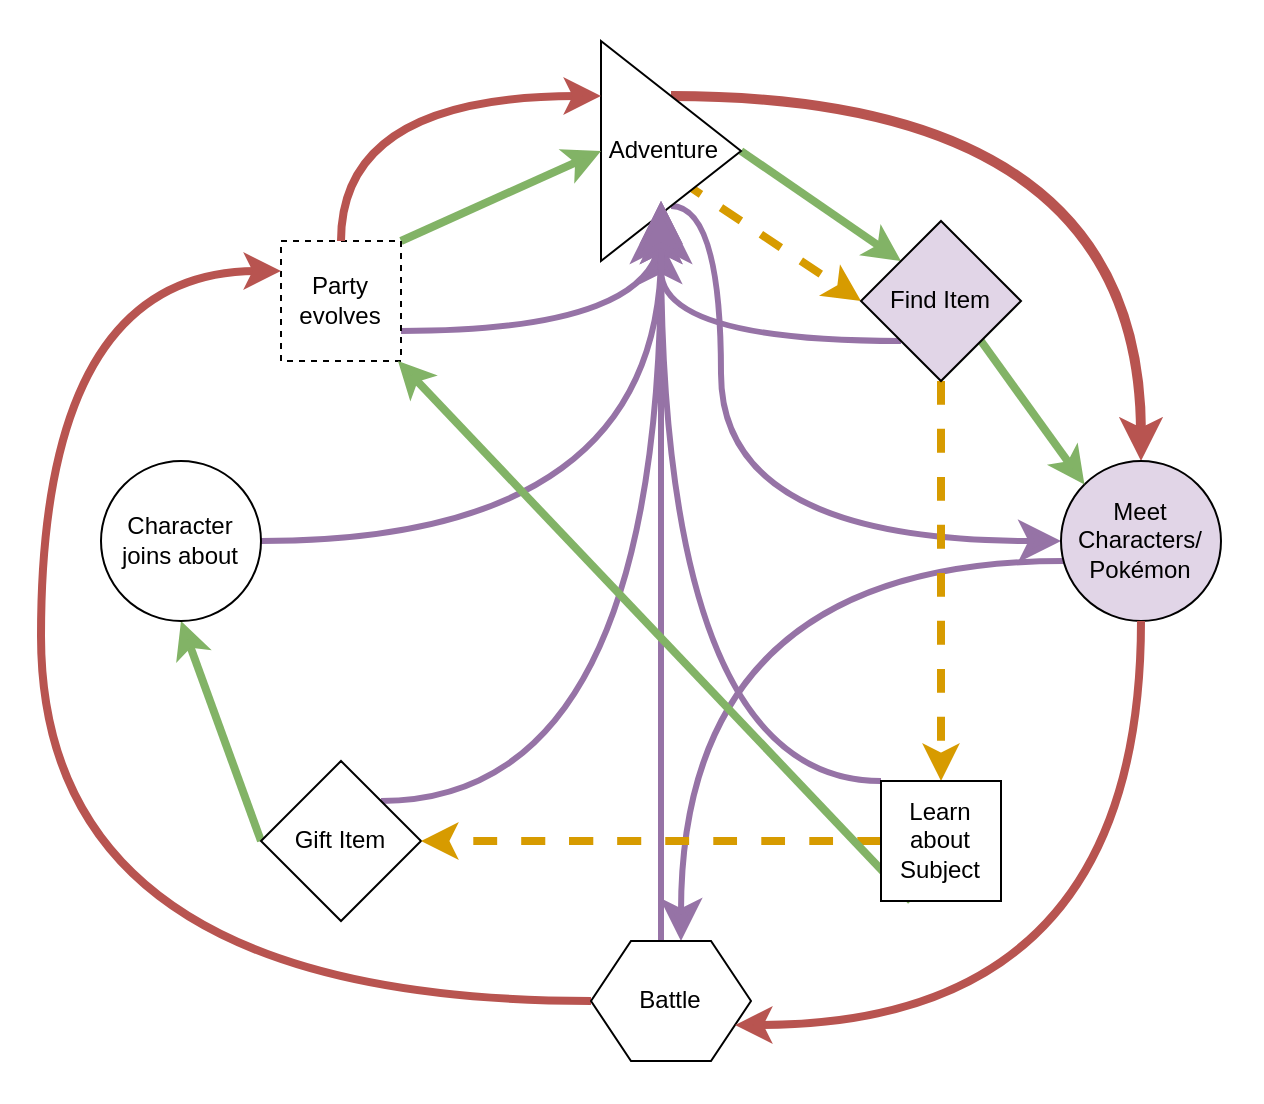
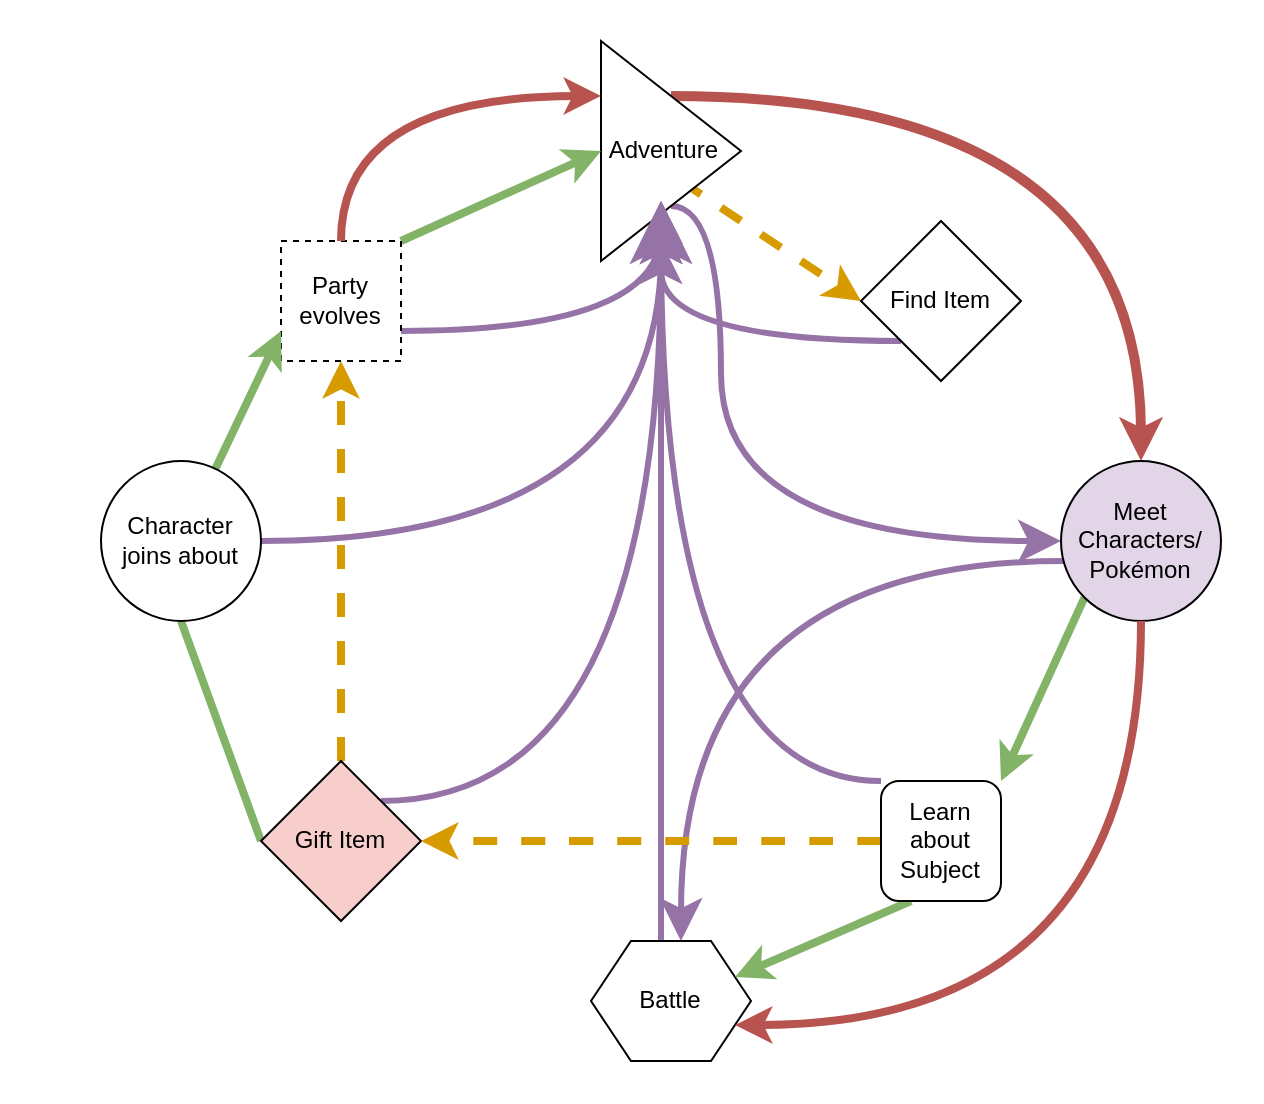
  <mxCell id="0" />
  <mxCell id="1" parent="0" />
- <mxCell id="2" style="rounded=0;orthogonalLoop=1;jettySize=auto;html=1;entryX=0;entryY=0;entryDx=0;entryDy=0;exitX=1;exitY=0.5;exitDx=0;exitDy=0;strokeWidth=4;fillColor=#d5e8d4;strokeColor=#82b366;" edge="1" parent="1" source="6" target="13"><mxGeometry relative="1" as="geometry" /></mxCell>
  <mxCell id="3" style="edgeStyle=orthogonalEdgeStyle;curved=1;rounded=0;orthogonalLoop=1;jettySize=auto;html=1;strokeWidth=5;exitX=0.5;exitY=0;exitDx=0;exitDy=0;fillColor=#f8cecc;strokeColor=#b85450;" edge="1" parent="1" source="6" target="9"><mxGeometry relative="1" as="geometry" /></mxCell>
  <mxCell id="4" style="rounded=0;orthogonalLoop=1;jettySize=auto;html=1;entryX=0;entryY=0.5;entryDx=0;entryDy=0;strokeWidth=4;fillColor=#ffe6cc;strokeColor=#d79b00;dashed=1;" edge="1" parent="1" target="13"><mxGeometry relative="1" as="geometry"><mxPoint x="340" y="90" as="sourcePoint" /></mxGeometry></mxCell>
  <mxCell id="5" style="edgeStyle=orthogonalEdgeStyle;curved=1;rounded=0;orthogonalLoop=1;jettySize=auto;html=1;exitX=0.5;exitY=1;exitDx=0;exitDy=0;entryX=0;entryY=0.5;entryDx=0;entryDy=0;strokeWidth=3;fillColor=#e1d5e7;strokeColor=#9673a6;endArrow=classic;endFill=1;endSize=12;" edge="1" parent="1" source="6" target="9"><mxGeometry relative="1" as="geometry"><Array as="points"><mxPoint x="360" y="103" /><mxPoint x="360" y="270" /></Array></mxGeometry></mxCell>
  <mxCell id="6" value="Adventure&amp;nbsp;&amp;nbsp;" style="triangle;whiteSpace=wrap;html=1;" vertex="1" parent="1"><mxGeometry x="300" y="20" width="70" height="110" as="geometry" /></mxCell>
  <mxCell id="7" style="edgeStyle=orthogonalEdgeStyle;curved=1;rounded=0;orthogonalLoop=1;jettySize=auto;html=1;strokeWidth=3;fillColor=#e1d5e7;strokeColor=#9673a6;endArrow=classic;endFill=1;endSize=12;" edge="1" parent="1" source="9" target="23"><mxGeometry relative="1" as="geometry"><Array as="points"><mxPoint x="340" y="280" /></Array></mxGeometry></mxCell>
+ <mxCell id="8" style="orthogonalLoop=1;jettySize=auto;html=1;exitX=0;exitY=1;exitDx=0;exitDy=0;entryX=1;entryY=0;entryDx=0;entryDy=0;endArrow=classic;endFill=1;strokeColor=#82b366;strokeWidth=4;fillColor=#d5e8d4;" edge="1" parent="1" source="9" target="32"><mxGeometry relative="1" as="geometry" /></mxCell>
  <mxCell id="9" value="Meet Characters/&lt;br&gt;Pokémon" style="ellipse;whiteSpace=wrap;html=1;aspect=fixed;fillColor=#e1d5e7;" vertex="1" parent="1"><mxGeometry x="530" y="230" width="80" height="80" as="geometry" /></mxCell>
- <mxCell id="10" style="orthogonalLoop=1;jettySize=auto;html=1;exitX=1;exitY=1;exitDx=0;exitDy=0;entryX=0;entryY=0;entryDx=0;entryDy=0;endArrow=classic;endFill=1;strokeWidth=4;strokeColor=#82b366;fillColor=#d5e8d4;" edge="1" parent="1" source="13" target="9"><mxGeometry relative="1" as="geometry" /></mxCell>
- <mxCell id="11" style="edgeStyle=orthogonalEdgeStyle;curved=1;rounded=0;orthogonalLoop=1;jettySize=auto;html=1;endArrow=classic;endFill=1;strokeWidth=4;fillColor=#ffe6cc;strokeColor=#d79b00;dashed=1;" edge="1" parent="1" source="13" target="32"><mxGeometry relative="1" as="geometry"><Array as="points"><mxPoint x="470" y="280" /><mxPoint x="470" y="280" /></Array></mxGeometry></mxCell>
  <mxCell id="12" style="edgeStyle=orthogonalEdgeStyle;curved=1;orthogonalLoop=1;jettySize=auto;html=1;exitX=0;exitY=1;exitDx=0;exitDy=0;endArrow=classic;endFill=1;strokeColor=#9673a6;strokeWidth=3;fillColor=#e1d5e7;endSize=12;" edge="1" parent="1" source="13"><mxGeometry relative="1" as="geometry"><mxPoint x="330" y="120" as="targetPoint" /><Array as="points"><mxPoint x="330" y="170" /></Array></mxGeometry></mxCell>
- <mxCell id="13" value="Find Item" style="rhombus;whiteSpace=wrap;html=1;fillColor=#e1d5e7;" vertex="1" parent="1"><mxGeometry x="430" y="110" width="80" height="80" as="geometry" /></mxCell>
- <mxCell id="15" style="orthogonalLoop=1;jettySize=auto;html=1;entryX=0.5;entryY=1;entryDx=0;entryDy=0;endArrow=classic;endFill=1;strokeColor=#82b366;strokeWidth=4;exitX=0;exitY=0.5;exitDx=0;exitDy=0;fillColor=#d5e8d4;" edge="1" parent="1" source="17" target="27"><mxGeometry relative="1" as="geometry" /></mxCell>
+ <mxCell id="13" value="Find Item" style="rhombus;whiteSpace=wrap;html=1;" vertex="1" parent="1"><mxGeometry x="430" y="110" width="80" height="80" as="geometry" /></mxCell>
+ <mxCell id="14" style="orthogonalLoop=1;jettySize=auto;html=1;exitX=0.5;exitY=0;exitDx=0;exitDy=0;endArrow=classic;endFill=1;strokeColor=#d79b00;strokeWidth=4;entryX=0.5;entryY=1;entryDx=0;entryDy=0;dashed=1;fillColor=#ffe6cc;" edge="1" parent="1" source="17" target="20"><mxGeometry relative="1" as="geometry"><mxPoint x="110" y="320" as="targetPoint" /></mxGeometry></mxCell>
+ <mxCell id="15" style="orthogonalLoop=1;jettySize=auto;html=1;entryX=0.5;entryY=1;entryDx=0;entryDy=0;endArrow=none;endFill=1;strokeColor=#82b366;strokeWidth=4;exitX=0;exitY=0.5;exitDx=0;exitDy=0;fillColor=#d5e8d4;" edge="1" parent="1" source="17" target="27"><mxGeometry relative="1" as="geometry" /></mxCell>
  <mxCell id="16" style="edgeStyle=orthogonalEdgeStyle;orthogonalLoop=1;jettySize=auto;html=1;endArrow=classic;endFill=1;strokeColor=#9673a6;strokeWidth=3;exitX=1;exitY=0;exitDx=0;exitDy=0;curved=1;fillColor=#e1d5e7;endSize=12;" edge="1" parent="1" source="17"><mxGeometry relative="1" as="geometry"><mxPoint x="330" y="110" as="targetPoint" /></mxGeometry></mxCell>
- <mxCell id="17" value="Gift Item" style="rhombus;whiteSpace=wrap;html=1;" vertex="1" parent="1"><mxGeometry x="130" y="380" width="80" height="80" as="geometry" /></mxCell>
+ <mxCell id="17" value="Gift Item" style="rhombus;whiteSpace=wrap;html=1;fillColor=#f8cecc;" vertex="1" parent="1"><mxGeometry x="130" y="380" width="80" height="80" as="geometry" /></mxCell>
  <mxCell id="18" style="edgeStyle=orthogonalEdgeStyle;curved=1;orthogonalLoop=1;jettySize=auto;html=1;exitX=1;exitY=0.75;exitDx=0;exitDy=0;endArrow=classic;endFill=1;strokeColor=#9673a6;strokeWidth=3;fillColor=#e1d5e7;endSize=12;" edge="1" parent="1" source="20"><mxGeometry relative="1" as="geometry"><mxPoint x="330" y="100" as="targetPoint" /></mxGeometry></mxCell>
  <mxCell id="19" style="orthogonalLoop=1;jettySize=auto;html=1;exitX=1;exitY=0;exitDx=0;exitDy=0;endArrow=classic;endFill=1;strokeColor=#82b366;strokeWidth=4;fillColor=#d5e8d4;entryX=0;entryY=0.5;entryDx=0;entryDy=0;" edge="1" parent="1" source="20" target="6"><mxGeometry relative="1" as="geometry" /></mxCell>
  <mxCell id="20" value="Party&lt;br&gt;evolves" style="rounded=0;whiteSpace=wrap;html=1;dashed=1;" vertex="1" parent="1"><mxGeometry x="140" y="120" width="60" height="60" as="geometry" /></mxCell>
  <mxCell id="21" style="edgeStyle=orthogonalEdgeStyle;curved=1;rounded=0;orthogonalLoop=1;jettySize=auto;html=1;strokeWidth=3;fillColor=#e1d5e7;strokeColor=#9673a6;endArrow=classic;endFill=1;endSize=12;" edge="1" parent="1" source="23"><mxGeometry relative="1" as="geometry"><mxPoint x="330" y="100" as="targetPoint" /><Array as="points"><mxPoint x="330" y="180" /><mxPoint x="330" y="180" /></Array></mxGeometry></mxCell>
- <mxCell id="22" style="edgeStyle=orthogonalEdgeStyle;curved=1;orthogonalLoop=1;jettySize=auto;html=1;entryX=0;entryY=0.25;entryDx=0;entryDy=0;endArrow=classic;endFill=1;strokeColor=#b85450;strokeWidth=4;exitX=0;exitY=0.5;exitDx=0;exitDy=0;fillColor=#f8cecc;" edge="1" parent="1" source="23" target="20"><mxGeometry relative="1" as="geometry"><Array as="points"><mxPoint x="20" y="500" /><mxPoint x="20" y="135" /></Array></mxGeometry></mxCell>
  <mxCell id="23" value="Battle" style="shape=hexagon;perimeter=hexagonPerimeter2;whiteSpace=wrap;html=1;fixedSize=1;" vertex="1" parent="1"><mxGeometry x="295" y="470" width="80" height="60" as="geometry" /></mxCell>
  <mxCell id="24" style="edgeStyle=orthogonalEdgeStyle;curved=1;orthogonalLoop=1;jettySize=auto;html=1;endArrow=classic;endFill=1;strokeColor=#b85450;strokeWidth=4;entryX=0;entryY=0.25;entryDx=0;entryDy=0;exitX=0.5;exitY=0;exitDx=0;exitDy=0;fillColor=#f8cecc;" edge="1" parent="1" source="20" target="6"><mxGeometry relative="1" as="geometry"><mxPoint x="290" y="50" as="targetPoint" /><Array as="points"><mxPoint x="170" y="47" /></Array></mxGeometry></mxCell>
+ <mxCell id="25" style="orthogonalLoop=1;jettySize=auto;html=1;entryX=0;entryY=0.75;entryDx=0;entryDy=0;endArrow=classic;endFill=1;strokeColor=#82b366;strokeWidth=4;fillColor=#d5e8d4;" edge="1" parent="1" source="27" target="20"><mxGeometry relative="1" as="geometry" /></mxCell>
  <mxCell id="26" style="edgeStyle=orthogonalEdgeStyle;curved=1;orthogonalLoop=1;jettySize=auto;html=1;endArrow=classic;endFill=1;strokeColor=#9673a6;strokeWidth=3;fillColor=#e1d5e7;endSize=12;" edge="1" parent="1" source="27"><mxGeometry relative="1" as="geometry"><mxPoint x="330" y="110" as="targetPoint" /></mxGeometry></mxCell>
  <mxCell id="27" value="Character joins about" style="ellipse;whiteSpace=wrap;html=1;aspect=fixed;" vertex="1" parent="1"><mxGeometry x="50" y="230" width="80" height="80" as="geometry" /></mxCell>
  <mxCell id="28" style="edgeStyle=orthogonalEdgeStyle;curved=1;orthogonalLoop=1;jettySize=auto;html=1;endArrow=classic;endFill=1;strokeColor=#9673a6;strokeWidth=3;exitX=0;exitY=0;exitDx=0;exitDy=0;fillColor=#e1d5e7;endSize=22;" edge="1" parent="1" source="32"><mxGeometry relative="1" as="geometry"><mxPoint x="330" y="100" as="targetPoint" /><Array as="points"><mxPoint x="330" y="390" /></Array></mxGeometry></mxCell>
  <mxCell id="29" style="edgeStyle=orthogonalEdgeStyle;curved=1;orthogonalLoop=1;jettySize=auto;html=1;endArrow=classic;endFill=1;strokeColor=#d79b00;strokeWidth=4;fillColor=#ffe6cc;dashed=1;" edge="1" parent="1" source="32"><mxGeometry relative="1" as="geometry"><mxPoint x="210" y="420" as="targetPoint" /><Array as="points"><mxPoint x="350" y="420" /><mxPoint x="350" y="420" /></Array></mxGeometry></mxCell>
  <mxCell id="30" style="edgeStyle=orthogonalEdgeStyle;curved=1;orthogonalLoop=1;jettySize=auto;html=1;exitX=0.5;exitY=1;exitDx=0;exitDy=0;entryX=1;entryY=0.75;entryDx=0;entryDy=0;endArrow=classic;endFill=1;strokeColor=#b85450;strokeWidth=4;fillColor=#f8cecc;" edge="1" parent="1" source="9" target="23"><mxGeometry relative="1" as="geometry"><Array as="points"><mxPoint x="570" y="512" /></Array></mxGeometry></mxCell>
- <mxCell id="31" style="orthogonalLoop=1;jettySize=auto;html=1;exitX=0.25;exitY=1;exitDx=0;exitDy=0;endArrow=classic;endFill=1;strokeColor=#82b366;strokeWidth=4;fillColor=#d5e8d4;" edge="1" parent="1" source="32" target="20"><mxGeometry relative="1" as="geometry" /></mxCell>
- <mxCell id="32" value="Learn about&lt;br&gt;Subject" style="rounded=0;whiteSpace=wrap;html=1;" vertex="1" parent="1"><mxGeometry x="440" y="390" width="60" height="60" as="geometry" /></mxCell>
+ <mxCell id="31" style="orthogonalLoop=1;jettySize=auto;html=1;exitX=0.25;exitY=1;exitDx=0;exitDy=0;entryX=1;entryY=0.25;entryDx=0;entryDy=0;endArrow=classic;endFill=1;strokeColor=#82b366;strokeWidth=4;fillColor=#d5e8d4;" edge="1" parent="1" source="32" target="23"><mxGeometry relative="1" as="geometry" /></mxCell>
+ <mxCell id="32" value="Learn about&lt;br&gt;Subject" style="whiteSpace=wrap;html=1;rounded=1;" vertex="1" parent="1"><mxGeometry x="440" y="390" width="60" height="60" as="geometry" /></mxCell>
